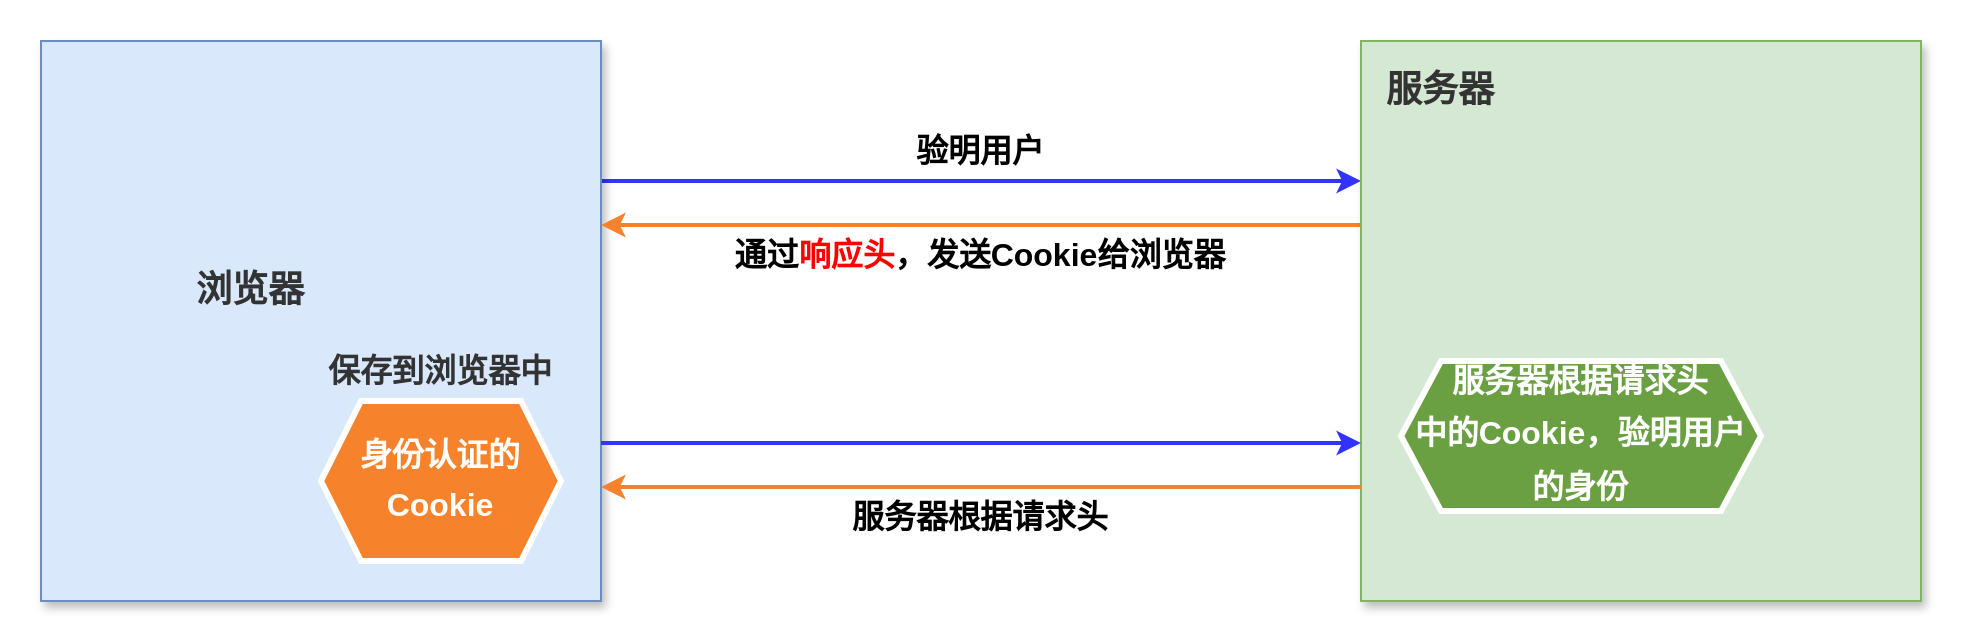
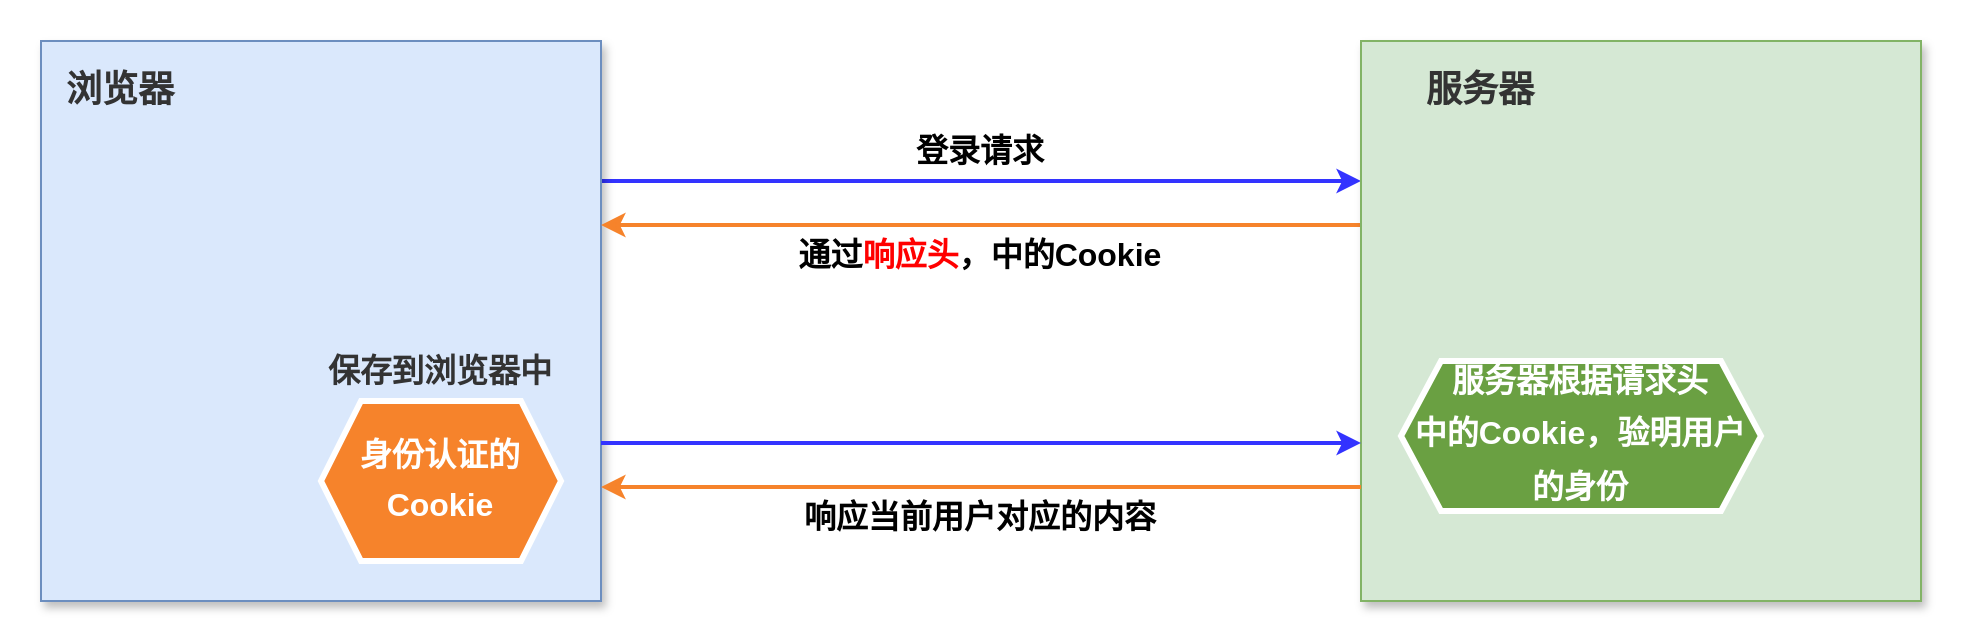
  <mxCell id="0" />
  <mxCell id="1" parent="0" />
  <mxCell id="2" style="edgeStyle=orthogonalEdgeStyle;rounded=0;orthogonalLoop=1;jettySize=auto;html=1;exitX=1;exitY=0.25;exitDx=0;exitDy=0;entryX=0;entryY=0.25;entryDx=0;entryDy=0;strokeWidth=2;strokeColor=#3333FF;" edge="1" parent="1" source="3" target="6"><mxGeometry relative="1" as="geometry" /></mxCell>
  <mxCell id="3" value="" style="whiteSpace=wrap;html=1;aspect=fixed;fillColor=#dae8fc;strokeColor=#6c8ebf;shadow=1;" vertex="1" parent="1"><mxGeometry x="20" y="20" width="280" height="280" as="geometry" /></mxCell>
- <mxCell id="4" value="&lt;b&gt;&lt;font color=&quot;#333333&quot; style=&quot;font-size: 18px;&quot;&gt;浏览器&lt;/font&gt;&lt;/b&gt;" style="text;html=1;strokeColor=none;fillColor=none;align=center;verticalAlign=middle;whiteSpace=wrap;rounded=0;" vertex="1" parent="1"><mxGeometry x="95" y="130" width="60" height="30" as="geometry" /></mxCell>
+ <mxCell id="4" value="&lt;b&gt;&lt;font color=&quot;#333333&quot; style=&quot;font-size: 18px;&quot;&gt;浏览器&lt;/font&gt;&lt;/b&gt;" style="text;html=1;strokeColor=none;fillColor=none;align=center;verticalAlign=middle;whiteSpace=wrap;rounded=0;" vertex="1" parent="1"><mxGeometry x="30" y="30" width="60" height="30" as="geometry" /></mxCell>
  <mxCell id="5" style="edgeStyle=orthogonalEdgeStyle;rounded=0;orthogonalLoop=1;jettySize=auto;html=1;exitX=0;exitY=0.5;exitDx=0;exitDy=0;entryX=1;entryY=0.5;entryDx=0;entryDy=0;strokeWidth=2;strokeColor=#F6832B;" edge="1" parent="1"><mxGeometry relative="1" as="geometry"><mxPoint x="680" y="112" as="sourcePoint" /><mxPoint x="300" y="112" as="targetPoint" /></mxGeometry></mxCell>
  <mxCell id="6" value="" style="whiteSpace=wrap;html=1;aspect=fixed;fillColor=#d5e8d4;strokeColor=#82b366;shadow=1;" vertex="1" parent="1"><mxGeometry x="680" y="20" width="280" height="280" as="geometry" /></mxCell>
  <mxCell id="7" value="&lt;p style=&quot;line-height: 200%;&quot;&gt;&lt;b style=&quot;font-size: 16px;&quot;&gt;&lt;font color=&quot;#ffffff&quot;&gt;身份认证的&lt;br&gt;Cookie&lt;/font&gt;&lt;/b&gt;&lt;/p&gt;" style="shape=hexagon;perimeter=hexagonPerimeter2;whiteSpace=wrap;html=1;fixedSize=1;fillColor=#f6832b;strokeColor=#FFFFFF;fontColor=#000000;strokeWidth=3;" vertex="1" parent="1"><mxGeometry x="160" y="200" width="120" height="80" as="geometry" /></mxCell>
  <mxCell id="8" value="&lt;font size=&quot;1&quot; color=&quot;#333333&quot;&gt;&lt;b style=&quot;font-size: 16px;&quot;&gt;保存到浏览器中&lt;/b&gt;&lt;/font&gt;" style="text;html=1;strokeColor=none;fillColor=none;align=center;verticalAlign=middle;whiteSpace=wrap;rounded=0;" vertex="1" parent="1"><mxGeometry x="152" y="170" width="136" height="30" as="geometry" /></mxCell>
- <mxCell id="9" value="&lt;b&gt;&lt;font color=&quot;#333333&quot; style=&quot;font-size: 18px;&quot;&gt;服务器&lt;/font&gt;&lt;/b&gt;" style="text;html=1;strokeColor=none;fillColor=none;align=center;verticalAlign=middle;whiteSpace=wrap;rounded=0;" vertex="1" parent="1"><mxGeometry x="690" y="30" width="60" height="30" as="geometry" /></mxCell>
+ <mxCell id="9" value="&lt;b&gt;&lt;font color=&quot;#333333&quot; style=&quot;font-size: 18px;&quot;&gt;服务器&lt;/font&gt;&lt;/b&gt;" style="text;html=1;strokeColor=none;fillColor=none;align=center;verticalAlign=middle;whiteSpace=wrap;rounded=0;" vertex="1" parent="1"><mxGeometry x="710" y="30" width="60" height="30" as="geometry" /></mxCell>
  <mxCell id="10" value="&lt;p style=&quot;line-height: 105%;&quot;&gt;&lt;font color=&quot;#ffffff&quot;&gt;&lt;span style=&quot;font-size: 16px;&quot;&gt;&lt;b&gt;服务器根据请求头&lt;/b&gt;&lt;/span&gt;&lt;/font&gt;&lt;/p&gt;&lt;p style=&quot;line-height: 109%;&quot;&gt;&lt;font color=&quot;#ffffff&quot;&gt;&lt;span style=&quot;font-size: 16px;&quot;&gt;&lt;b&gt;中的Cookie，验明用户&lt;/b&gt;&lt;/span&gt;&lt;/font&gt;&lt;/p&gt;&lt;p style=&quot;line-height: 109%;&quot;&gt;&lt;font color=&quot;#ffffff&quot;&gt;&lt;span style=&quot;font-size: 16px;&quot;&gt;&lt;b&gt;的身份&lt;/b&gt;&lt;/span&gt;&lt;/font&gt;&lt;/p&gt;" style="shape=hexagon;perimeter=hexagonPerimeter2;whiteSpace=wrap;html=1;fixedSize=1;fillColor=#6aa042;strokeColor=#FFFFFF;fontColor=#000000;strokeWidth=3;" vertex="1" parent="1"><mxGeometry x="700" y="180" width="180" height="75" as="geometry" /></mxCell>
- <mxCell id="11" value="&lt;b&gt;&lt;font style=&quot;font-size: 16px;&quot;&gt;验明用户&lt;/font&gt;&lt;/b&gt;" style="text;html=1;strokeColor=none;fillColor=none;align=center;verticalAlign=middle;whiteSpace=wrap;rounded=0;" vertex="1" parent="1"><mxGeometry x="440" y="60" width="100" height="30" as="geometry" /></mxCell>
- <mxCell id="12" value="&lt;b&gt;&lt;font style=&quot;font-size: 16px;&quot;&gt;通过&lt;font color=&quot;#ff0000&quot;&gt;响应头&lt;/font&gt;，发送Cookie给浏览器&lt;/font&gt;&lt;/b&gt;" style="text;html=1;strokeColor=none;fillColor=none;align=center;verticalAlign=middle;whiteSpace=wrap;rounded=0;" vertex="1" parent="1"><mxGeometry x="350" y="112" width="280" height="30" as="geometry" /></mxCell>
+ <mxCell id="11" value="&lt;b&gt;&lt;font style=&quot;font-size: 16px;&quot;&gt;登录请求&lt;/font&gt;&lt;/b&gt;" style="text;html=1;strokeColor=none;fillColor=none;align=center;verticalAlign=middle;whiteSpace=wrap;rounded=0;" vertex="1" parent="1"><mxGeometry x="440" y="60" width="100" height="30" as="geometry" /></mxCell>
+ <mxCell id="12" value="&lt;b&gt;&lt;font style=&quot;font-size: 16px;&quot;&gt;通过&lt;font color=&quot;#ff0000&quot;&gt;响应头&lt;/font&gt;，中的Cookie&lt;/font&gt;&lt;/b&gt;" style="text;html=1;strokeColor=none;fillColor=none;align=center;verticalAlign=middle;whiteSpace=wrap;rounded=0;" vertex="1" parent="1"><mxGeometry x="350" y="112" width="280" height="30" as="geometry" /></mxCell>
  <mxCell id="13" style="edgeStyle=orthogonalEdgeStyle;rounded=0;orthogonalLoop=1;jettySize=auto;html=1;exitX=1;exitY=0.25;exitDx=0;exitDy=0;entryX=0;entryY=0.25;entryDx=0;entryDy=0;strokeWidth=2;strokeColor=#3333FF;" edge="1" parent="1"><mxGeometry relative="1" as="geometry"><mxPoint x="300" y="221" as="sourcePoint" /><mxPoint x="680" y="221" as="targetPoint" /></mxGeometry></mxCell>
  <mxCell id="14" style="edgeStyle=orthogonalEdgeStyle;rounded=0;orthogonalLoop=1;jettySize=auto;html=1;exitX=0;exitY=0.5;exitDx=0;exitDy=0;entryX=1;entryY=0.5;entryDx=0;entryDy=0;strokeWidth=2;strokeColor=#F6832B;" edge="1" parent="1"><mxGeometry relative="1" as="geometry"><mxPoint x="680" y="243" as="sourcePoint" /><mxPoint x="300" y="243" as="targetPoint" /></mxGeometry></mxCell>
- <mxCell id="15" value="&lt;span style=&quot;font-size: 16px;&quot;&gt;&lt;b&gt;服务器根据请求头&lt;/b&gt;&lt;/span&gt;" style="text;html=1;strokeColor=none;fillColor=none;align=center;verticalAlign=middle;whiteSpace=wrap;rounded=0;" vertex="1" parent="1"><mxGeometry x="350" y="243" width="280" height="30" as="geometry" /></mxCell>
+ <mxCell id="15" value="&lt;span style=&quot;font-size: 16px;&quot;&gt;&lt;b&gt;响应当前用户对应的内容&lt;/b&gt;&lt;/span&gt;" style="text;html=1;strokeColor=none;fillColor=none;align=center;verticalAlign=middle;whiteSpace=wrap;rounded=0;" vertex="1" parent="1"><mxGeometry x="350" y="243" width="280" height="30" as="geometry" /></mxCell>
